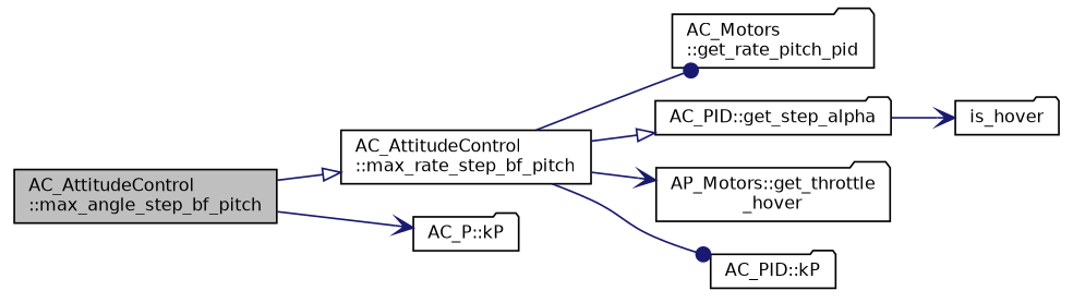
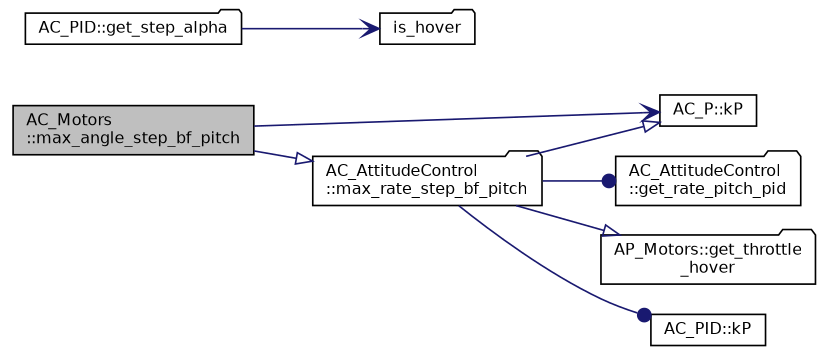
  digraph {
    rankdir=LR
    node [color=black fillcolor=white fontname=Helvetica fontsize=10 shape=folder style=filled]
    edge [arrowhead=vee color=midnightblue fontname=Helvetica fontsize=10 labelfontname=Helvetica labelfontsize=10 style=solid]
-   n1 [fillcolor=grey75 fontcolor=black height=0.2 label="AC_AttitudeControl\l::max_angle_step_bf_pitch" shape=box width=0.4]
-   n2 [height=0.2 label="AC_AttitudeControl\l::max_rate_step_bf_pitch" shape=box width=0.4]
-   n3 [height=0.2 label="AC_P::kP" width=0.4]
-   n4 [height=0.2 label="AC_Motors\l::get_rate_pitch_pid" width=0.4]
+   n1 [fillcolor=grey75 fontcolor=black height=0.2 label="AC_Motors\l::max_angle_step_bf_pitch" shape=box width=0.4]
+   n2 [height=0.2 label="AC_AttitudeControl\l::max_rate_step_bf_pitch" width=0.4]
+   n3 [height=0.2 label="AC_P::kP" shape=box width=0.4]
+   n4 [height=0.2 label="AC_AttitudeControl\l::get_rate_pitch_pid" width=0.4]
    n5 [height=0.2 label="AC_PID::get_step_alpha" width=0.4]
    n6 [height=0.2 label="AP_Motors::get_throttle\l_hover" width=0.4]
-   n7 [height=0.2 label="AC_PID::kP" width=0.4]
+   n7 [height=0.2 label="AC_PID::kP" shape=box width=0.4]
    n8 [height=0.2 label=is_hover width=0.4]
    n1 -> n2 [arrowhead=onormal]
    n1 -> n3
    n2 -> n4 [arrowhead=dot]
-   n2 -> n5 [arrowhead=onormal]
-   n2 -> n6
+   n2 -> n3 [arrowhead=onormal]
+   n2 -> n6 [arrowhead=onormal]
    n2 -> n7 [arrowhead=dot]
    n5 -> n8
  }
